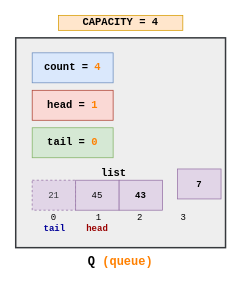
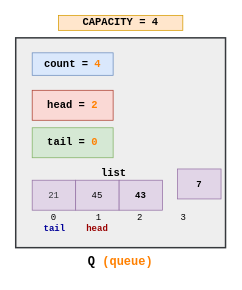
  <mxCell id="0" />
  <mxCell id="1" parent="0" />
  <mxCell id="2" value="" style="group" parent="1" vertex="1" connectable="0"><mxGeometry x="20" y="20" width="280" height="345" as="geometry" /></mxCell>
  <mxCell id="3" value="&lt;font style=&quot;font-size: 16px;&quot; face=&quot;Courier New&quot;&gt;&lt;b&gt;Q &lt;font color=&quot;#ff8000&quot;&gt;(&lt;/font&gt;&lt;/b&gt;&lt;/font&gt;&lt;font color=&quot;#ff8000&quot;&gt;&lt;b style=&quot;font-family: &amp;quot;Courier New&amp;quot;; font-size: 16px;&quot;&gt;queue&lt;/b&gt;&lt;font style=&quot;font-size: 16px;&quot; face=&quot;Courier New&quot;&gt;&lt;b&gt;)&lt;/b&gt;&lt;/font&gt;&lt;/font&gt;" style="text;html=1;align=center;verticalAlign=middle;whiteSpace=wrap;rounded=0;container=0;" parent="2" vertex="1"><mxGeometry x="95" y="315" width="90" height="30" as="geometry" /></mxCell>
  <mxCell id="4" value="" style="rounded=0;whiteSpace=wrap;html=1;fillColor=#eeeeee;strokeColor=#36393D;strokeWidth=2;container=0;" parent="2" vertex="1"><mxGeometry y="30" width="280" height="280" as="geometry" /></mxCell>
- <mxCell id="5" value="&lt;font style=&quot;font-size: 14px;&quot; face=&quot;Courier New&quot;&gt;&lt;b&gt;count = &lt;font color=&quot;#ff8000&quot;&gt;4&lt;/font&gt;&lt;/b&gt;&lt;/font&gt;" style="rounded=0;whiteSpace=wrap;html=1;fillColor=#dae8fc;strokeColor=#6C8EBF;container=0;" parent="2" vertex="1"><mxGeometry x="22" y="50" width="108" height="40" as="geometry" /></mxCell>
- <mxCell id="6" value="&lt;font style=&quot;font-size: 14px;&quot; face=&quot;Courier New&quot;&gt;&lt;b&gt;head = &lt;font color=&quot;#ff8000&quot;&gt;1&lt;/font&gt;&lt;/b&gt;&lt;/font&gt;" style="rounded=0;whiteSpace=wrap;html=1;fillColor=#fad9d5;strokeColor=#ae4132;container=0;" parent="2" vertex="1"><mxGeometry x="22" y="100" width="108" height="40" as="geometry" /></mxCell>
+ <mxCell id="5" value="&lt;font style=&quot;font-size: 14px;&quot; face=&quot;Courier New&quot;&gt;&lt;b&gt;count = &lt;font color=&quot;#ff8000&quot;&gt;4&lt;/font&gt;&lt;/b&gt;&lt;/font&gt;" style="rounded=0;whiteSpace=wrap;html=1;fillColor=#dae8fc;strokeColor=#6C8EBF;container=0;" parent="2" vertex="1"><mxGeometry x="22" y="50" width="108" height="30" as="geometry" /></mxCell>
+ <mxCell id="6" value="&lt;font style=&quot;font-size: 14px;&quot; face=&quot;Courier New&quot;&gt;&lt;b&gt;head = &lt;font color=&quot;#ff8000&quot;&gt;2&lt;/font&gt;&lt;/b&gt;&lt;/font&gt;" style="rounded=0;whiteSpace=wrap;html=1;fillColor=#fad9d5;strokeColor=#ae4132;container=0;" parent="2" vertex="1"><mxGeometry x="22" y="100" width="108" height="40" as="geometry" /></mxCell>
  <mxCell id="7" value="&lt;font style=&quot;font-size: 14px;&quot; face=&quot;Courier New&quot;&gt;&lt;b&gt;CAPACITY = 4&lt;/b&gt;&lt;/font&gt;" style="rounded=0;whiteSpace=wrap;html=1;fillColor=#ffe6cc;strokeColor=#d79b00;container=0;" parent="2" vertex="1"><mxGeometry x="57" width="166" height="20" as="geometry" /></mxCell>
  <mxCell id="8" value="&lt;font style=&quot;font-size: 14px;&quot; face=&quot;Courier New&quot;&gt;&lt;b&gt;tail&amp;nbsp;&lt;/b&gt;&lt;/font&gt;&lt;b style=&quot;font-family: &amp;quot;Courier New&amp;quot;; font-size: 14px;&quot;&gt;= &lt;font color=&quot;#ff8000&quot;&gt;0&lt;/font&gt;&lt;/b&gt;" style="rounded=0;whiteSpace=wrap;html=1;fillColor=#d5e8d4;strokeColor=#82b366;container=0;" parent="2" vertex="1"><mxGeometry x="22" y="150" width="108" height="40" as="geometry" /></mxCell>
  <mxCell id="9" value="&lt;font style=&quot;font-size: 14px;&quot; face=&quot;Courier New&quot;&gt;&lt;b&gt;list&lt;/b&gt;&lt;/font&gt;" style="text;html=1;align=center;verticalAlign=middle;whiteSpace=wrap;rounded=0;container=0;" parent="2" vertex="1"><mxGeometry x="101" y="196" width="60" height="30" as="geometry" /></mxCell>
  <mxCell id="10" value="&lt;font face=&quot;Courier New&quot;&gt;0&lt;/font&gt;" style="text;html=1;align=center;verticalAlign=middle;whiteSpace=wrap;rounded=0;container=0;" parent="2" vertex="1"><mxGeometry x="41" y="260" width="20" height="20" as="geometry" /></mxCell>
  <mxCell id="11" value="&lt;font face=&quot;Courier New&quot;&gt;1&lt;/font&gt;" style="text;html=1;align=center;verticalAlign=middle;whiteSpace=wrap;rounded=0;container=0;" parent="2" vertex="1"><mxGeometry x="101" y="260" width="20" height="20" as="geometry" /></mxCell>
  <mxCell id="12" value="&lt;font face=&quot;Courier New&quot;&gt;2&lt;/font&gt;" style="text;html=1;align=center;verticalAlign=middle;whiteSpace=wrap;rounded=0;container=0;" parent="2" vertex="1"><mxGeometry x="156" y="260" width="20" height="20" as="geometry" /></mxCell>
  <mxCell id="13" value="&lt;font face=&quot;Courier New&quot;&gt;3&lt;/font&gt;" style="text;html=1;align=center;verticalAlign=middle;whiteSpace=wrap;rounded=0;container=0;" parent="2" vertex="1"><mxGeometry x="214" y="260" width="20" height="20" as="geometry" /></mxCell>
- <mxCell id="14" value="&lt;font color=&quot;#36393d&quot; face=&quot;Courier New&quot;&gt;21&lt;/font&gt;" style="rounded=0;whiteSpace=wrap;html=1;fillColor=#e1d5e7;strokeColor=#9673a6;container=0;dashed=1;" parent="2" vertex="1"><mxGeometry x="22" y="220" width="58" height="40" as="geometry" /></mxCell>
+ <mxCell id="14" value="&lt;font color=&quot;#36393d&quot; face=&quot;Courier New&quot;&gt;21&lt;/font&gt;" style="rounded=0;whiteSpace=wrap;html=1;fillColor=#e1d5e7;strokeColor=#9673a6;container=0;" parent="2" vertex="1"><mxGeometry x="22" y="220" width="58" height="40" as="geometry" /></mxCell>
  <mxCell id="15" value="&lt;font style=&quot;font-size: 12px;&quot; face=&quot;Courier New&quot;&gt;45&lt;/font&gt;" style="rounded=0;whiteSpace=wrap;html=1;fillColor=#e1d5e7;strokeColor=#9673a6;container=0;" parent="2" vertex="1"><mxGeometry x="80" y="220" width="58" height="40" as="geometry" /></mxCell>
  <mxCell id="16" value="&lt;font size=&quot;1&quot; face=&quot;Courier New&quot;&gt;&lt;b style=&quot;font-size: 12px;&quot;&gt;43&lt;/b&gt;&lt;/font&gt;" style="rounded=0;whiteSpace=wrap;html=1;fillColor=#e1d5e7;strokeColor=#9673a6;container=0;" parent="2" vertex="1"><mxGeometry x="138" y="220" width="58" height="40" as="geometry" /></mxCell>
  <mxCell id="17" value="&lt;font size=&quot;1&quot; face=&quot;Courier New&quot;&gt;&lt;b style=&quot;font-size: 12px;&quot;&gt;7&lt;/b&gt;&lt;/font&gt;" style="rounded=0;whiteSpace=wrap;html=1;fillColor=#e1d5e7;strokeColor=#9673a6;container=0;" parent="2" vertex="1"><mxGeometry x="216" y="205" width="58" height="40" as="geometry" /></mxCell>
  <mxCell id="18" value="&lt;font color=&quot;#000099&quot; face=&quot;Courier New&quot;&gt;&lt;b style=&quot;&quot;&gt;tail&lt;/b&gt;&lt;/font&gt;" style="text;html=1;align=center;verticalAlign=middle;whiteSpace=wrap;rounded=0;" parent="2" vertex="1"><mxGeometry x="22" y="274" width="60" height="20" as="geometry" /></mxCell>
  <mxCell id="19" value="&lt;font color=&quot;#990000&quot; face=&quot;Courier New&quot;&gt;&lt;b style=&quot;&quot;&gt;head&lt;/b&gt;&lt;/font&gt;" style="text;html=1;align=center;verticalAlign=middle;whiteSpace=wrap;rounded=0;" parent="2" vertex="1"><mxGeometry x="79" y="274" width="60" height="20" as="geometry" /></mxCell>
